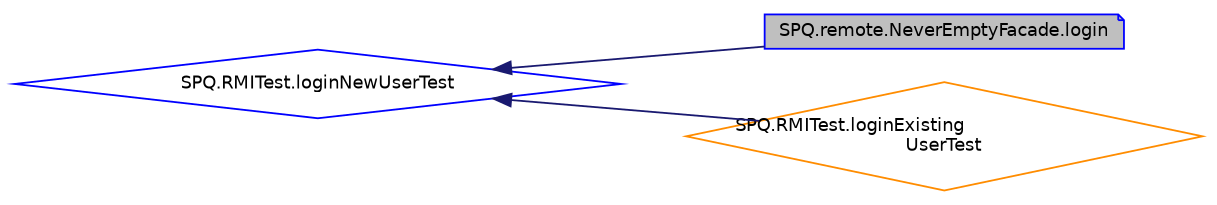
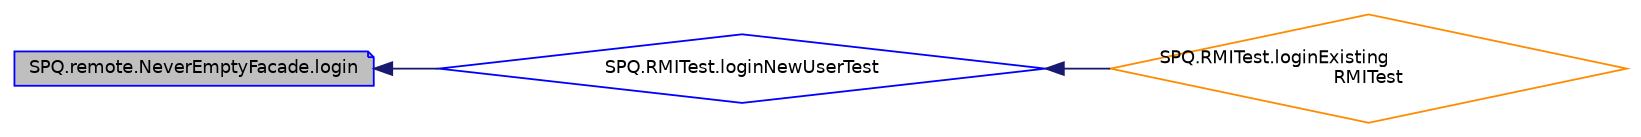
  digraph {
    rankdir=LR
    node [color=blue fillcolor=white fontname=Helvetica fontsize=10 shape=diamond style=filled]
    edge [color=midnightblue dir=back fontname=Helvetica fontsize=10 labelfontname=Helvetica labelfontsize=10 style=solid]
    n1 [fillcolor=grey75 fontcolor=black height=0.2 label="SPQ.remote.NeverEmptyFacade.login" shape=note width=0.4]
    n2 [height=0.2 label="SPQ.RMITest.loginNewUserTest" width=0.4]
-   n3 [color=darkorange height=0.2 label="SPQ.RMITest.loginExisting\lUserTest" width=0.4]
-   n2 -> n1
+   n3 [color=darkorange height=0.2 label="SPQ.RMITest.loginExisting\lRMITest" width=0.4]
+   n1 -> n2
    n2 -> n3
  }
